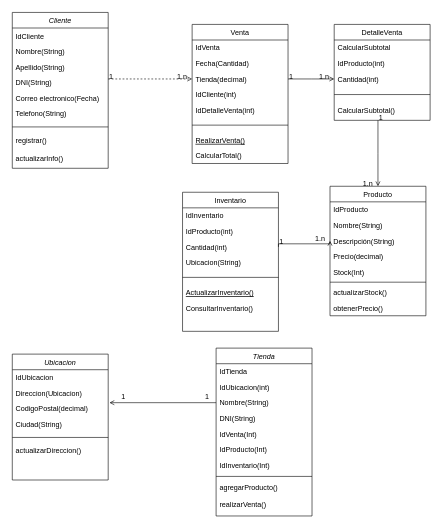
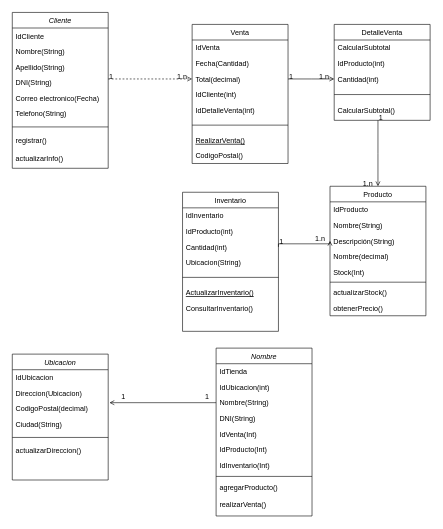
  <mxCell id="0" />
  <mxCell id="1" parent="0" />
  <mxCell id="2" value="Cliente" style="swimlane;fontStyle=2;align=center;verticalAlign=top;childLayout=stackLayout;horizontal=1;startSize=26;horizontalStack=0;resizeParent=1;resizeLast=0;collapsible=1;marginBottom=0;rounded=0;shadow=0;strokeWidth=1;" parent="1" vertex="1"><mxGeometry x="20" y="20" width="160" height="260" as="geometry"><mxRectangle x="230" y="140" width="160" height="26" as="alternateBounds" /></mxGeometry></mxCell>
  <mxCell id="3" value="IdCliente" style="text;align=left;verticalAlign=top;spacingLeft=4;spacingRight=4;overflow=hidden;rotatable=0;points=[[0,0.5],[1,0.5]];portConstraint=eastwest;" parent="2" vertex="1"><mxGeometry y="26" width="160" height="26" as="geometry" /></mxCell>
  <mxCell id="4" value="Nombre(String)" style="text;align=left;verticalAlign=top;spacingLeft=4;spacingRight=4;overflow=hidden;rotatable=0;points=[[0,0.5],[1,0.5]];portConstraint=eastwest;rounded=0;shadow=0;html=0;" parent="2" vertex="1"><mxGeometry y="52" width="160" height="26" as="geometry" /></mxCell>
  <mxCell id="5" value="Apellido(String)" style="text;align=left;verticalAlign=top;spacingLeft=4;spacingRight=4;overflow=hidden;rotatable=0;points=[[0,0.5],[1,0.5]];portConstraint=eastwest;rounded=0;shadow=0;html=0;" parent="2" vertex="1"><mxGeometry y="78" width="160" height="26" as="geometry" /></mxCell>
  <mxCell id="6" value="DNI(String)" style="text;align=left;verticalAlign=top;spacingLeft=4;spacingRight=4;overflow=hidden;rotatable=0;points=[[0,0.5],[1,0.5]];portConstraint=eastwest;rounded=0;shadow=0;html=0;" vertex="1" parent="2"><mxGeometry y="104" width="160" height="26" as="geometry" /></mxCell>
  <mxCell id="7" value="Correo electronico(Fecha)" style="text;align=left;verticalAlign=top;spacingLeft=4;spacingRight=4;overflow=hidden;rotatable=0;points=[[0,0.5],[1,0.5]];portConstraint=eastwest;rounded=0;shadow=0;html=0;" vertex="1" parent="2"><mxGeometry y="130" width="160" height="26" as="geometry" /></mxCell>
  <mxCell id="8" value="Telefono(String)" style="text;align=left;verticalAlign=top;spacingLeft=4;spacingRight=4;overflow=hidden;rotatable=0;points=[[0,0.5],[1,0.5]];portConstraint=eastwest;rounded=0;shadow=0;html=0;" vertex="1" parent="2"><mxGeometry y="156" width="160" height="26" as="geometry" /></mxCell>
  <mxCell id="9" value="" style="line;html=1;strokeWidth=1;align=left;verticalAlign=middle;spacingTop=-1;spacingLeft=3;spacingRight=3;rotatable=0;labelPosition=right;points=[];portConstraint=eastwest;" parent="2" vertex="1"><mxGeometry y="182" width="160" height="18" as="geometry" /></mxCell>
  <mxCell id="10" value="registrar()" style="text;align=left;verticalAlign=top;spacingLeft=4;spacingRight=4;overflow=hidden;rotatable=0;points=[[0,0.5],[1,0.5]];portConstraint=eastwest;" parent="2" vertex="1"><mxGeometry y="200" width="160" height="30" as="geometry" /></mxCell>
  <mxCell id="11" value="actualizarInfo()" style="text;align=left;verticalAlign=top;spacingLeft=4;spacingRight=4;overflow=hidden;rotatable=0;points=[[0,0.5],[1,0.5]];portConstraint=eastwest;" vertex="1" parent="2"><mxGeometry y="230" width="160" height="30" as="geometry" /></mxCell>
  <mxCell id="12" value="Venta" style="swimlane;fontStyle=0;align=center;verticalAlign=top;childLayout=stackLayout;horizontal=1;startSize=26;horizontalStack=0;resizeParent=1;resizeLast=0;collapsible=1;marginBottom=0;rounded=0;shadow=0;strokeWidth=1;" parent="1" vertex="1"><mxGeometry x="320" y="40" width="160" height="232" as="geometry"><mxRectangle x="130" y="380" width="160" height="26" as="alternateBounds" /></mxGeometry></mxCell>
  <mxCell id="13" value="IdVenta" style="text;align=left;verticalAlign=top;spacingLeft=4;spacingRight=4;overflow=hidden;rotatable=0;points=[[0,0.5],[1,0.5]];portConstraint=eastwest;" parent="12" vertex="1"><mxGeometry y="26" width="160" height="26" as="geometry" /></mxCell>
  <mxCell id="14" value="Fecha(Cantidad)" style="text;align=left;verticalAlign=top;spacingLeft=4;spacingRight=4;overflow=hidden;rotatable=0;points=[[0,0.5],[1,0.5]];portConstraint=eastwest;rounded=0;shadow=0;html=0;" parent="12" vertex="1"><mxGeometry y="52" width="160" height="26" as="geometry" /></mxCell>
- <mxCell id="15" value="Tienda(decimal)" style="text;align=left;verticalAlign=top;spacingLeft=4;spacingRight=4;overflow=hidden;rotatable=0;points=[[0,0.5],[1,0.5]];portConstraint=eastwest;rounded=0;shadow=0;html=0;" vertex="1" parent="12"><mxGeometry y="78" width="160" height="26" as="geometry" /></mxCell>
+ <mxCell id="15" value="Total(decimal)" style="text;align=left;verticalAlign=top;spacingLeft=4;spacingRight=4;overflow=hidden;rotatable=0;points=[[0,0.5],[1,0.5]];portConstraint=eastwest;rounded=0;shadow=0;html=0;" vertex="1" parent="12"><mxGeometry y="78" width="160" height="26" as="geometry" /></mxCell>
  <mxCell id="16" value="IdCliente(int)" style="text;align=left;verticalAlign=top;spacingLeft=4;spacingRight=4;overflow=hidden;rotatable=0;points=[[0,0.5],[1,0.5]];portConstraint=eastwest;rounded=0;shadow=0;html=0;" vertex="1" parent="12"><mxGeometry y="104" width="160" height="26" as="geometry" /></mxCell>
  <mxCell id="17" value="IdDetalleVenta(int)" style="text;align=left;verticalAlign=top;spacingLeft=4;spacingRight=4;overflow=hidden;rotatable=0;points=[[0,0.5],[1,0.5]];portConstraint=eastwest;rounded=0;shadow=0;html=0;" vertex="1" parent="12"><mxGeometry y="130" width="160" height="26" as="geometry" /></mxCell>
  <mxCell id="18" value="" style="line;html=1;strokeWidth=1;align=left;verticalAlign=middle;spacingTop=-1;spacingLeft=3;spacingRight=3;rotatable=0;labelPosition=right;points=[];portConstraint=eastwest;" parent="12" vertex="1"><mxGeometry y="156" width="160" height="24" as="geometry" /></mxCell>
  <mxCell id="19" value="RealizarVenta()" style="text;align=left;verticalAlign=top;spacingLeft=4;spacingRight=4;overflow=hidden;rotatable=0;points=[[0,0.5],[1,0.5]];portConstraint=eastwest;fontStyle=4" parent="12" vertex="1"><mxGeometry y="180" width="160" height="26" as="geometry" /></mxCell>
- <mxCell id="20" value="CalcularTotal()" style="text;align=left;verticalAlign=top;spacingLeft=4;spacingRight=4;overflow=hidden;rotatable=0;points=[[0,0.5],[1,0.5]];portConstraint=eastwest;" parent="12" vertex="1"><mxGeometry y="206" width="160" height="26" as="geometry" /></mxCell>
+ <mxCell id="20" value="CodigoPostal()" style="text;align=left;verticalAlign=top;spacingLeft=4;spacingRight=4;overflow=hidden;rotatable=0;points=[[0,0.5],[1,0.5]];portConstraint=eastwest;" parent="12" vertex="1"><mxGeometry y="206" width="160" height="26" as="geometry" /></mxCell>
  <mxCell id="21" value="DetalleVenta" style="swimlane;fontStyle=0;align=center;verticalAlign=top;childLayout=stackLayout;horizontal=1;startSize=26;horizontalStack=0;resizeParent=1;resizeLast=0;collapsible=1;marginBottom=0;rounded=0;shadow=0;strokeWidth=1;" parent="1" vertex="1"><mxGeometry x="557" y="40" width="160" height="160" as="geometry"><mxRectangle x="340" y="380" width="170" height="26" as="alternateBounds" /></mxGeometry></mxCell>
  <mxCell id="22" value="CalcularSubtotal" style="text;align=left;verticalAlign=top;spacingLeft=4;spacingRight=4;overflow=hidden;rotatable=0;points=[[0,0.5],[1,0.5]];portConstraint=eastwest;" parent="21" vertex="1"><mxGeometry y="26" width="160" height="26" as="geometry" /></mxCell>
  <mxCell id="23" value="IdProducto(int)" style="text;align=left;verticalAlign=top;spacingLeft=4;spacingRight=4;overflow=hidden;rotatable=0;points=[[0,0.5],[1,0.5]];portConstraint=eastwest;" vertex="1" parent="21"><mxGeometry y="52" width="160" height="26" as="geometry" /></mxCell>
  <mxCell id="24" value="Cantidad(int)" style="text;align=left;verticalAlign=top;spacingLeft=4;spacingRight=4;overflow=hidden;rotatable=0;points=[[0,0.5],[1,0.5]];portConstraint=eastwest;" vertex="1" parent="21"><mxGeometry y="78" width="160" height="26" as="geometry" /></mxCell>
  <mxCell id="25" value="" style="line;html=1;strokeWidth=1;align=left;verticalAlign=middle;spacingTop=-1;spacingLeft=3;spacingRight=3;rotatable=0;labelPosition=right;points=[];portConstraint=eastwest;" parent="21" vertex="1"><mxGeometry y="104" width="160" height="26" as="geometry" /></mxCell>
  <mxCell id="26" value="CalcularSubtotal()" style="text;align=left;verticalAlign=top;spacingLeft=4;spacingRight=4;overflow=hidden;rotatable=0;points=[[0,0.5],[1,0.5]];portConstraint=eastwest;" vertex="1" parent="21"><mxGeometry y="130" width="160" height="26" as="geometry" /></mxCell>
  <mxCell id="27" value="" style="endArrow=open;shadow=0;strokeWidth=1;rounded=0;curved=0;endFill=1;edgeStyle=elbowEdgeStyle;elbow=vertical;entryX=0;entryY=0.5;entryDx=0;entryDy=0;dashed=1;" parent="1" source="2" target="15" edge="1"><mxGeometry x="0.5" y="41" relative="1" as="geometry"><mxPoint x="270" y="102" as="sourcePoint" /><mxPoint x="430" y="102" as="targetPoint" /><mxPoint x="-40" y="32" as="offset" /></mxGeometry></mxCell>
  <mxCell id="28" value="1" style="resizable=0;align=left;verticalAlign=bottom;labelBackgroundColor=none;fontSize=12;" parent="27" connectable="0" vertex="1"><mxGeometry x="-1" relative="1" as="geometry"><mxPoint y="4" as="offset" /></mxGeometry></mxCell>
  <mxCell id="29" value="1.n" style="resizable=0;align=right;verticalAlign=bottom;labelBackgroundColor=none;fontSize=12;" parent="27" connectable="0" vertex="1"><mxGeometry x="1" relative="1" as="geometry"><mxPoint x="-7" y="4" as="offset" /></mxGeometry></mxCell>
  <mxCell id="30" value="Inventario" style="swimlane;fontStyle=0;align=center;verticalAlign=top;childLayout=stackLayout;horizontal=1;startSize=26;horizontalStack=0;resizeParent=1;resizeLast=0;collapsible=1;marginBottom=0;rounded=0;shadow=0;strokeWidth=1;" vertex="1" parent="1"><mxGeometry x="304" y="320" width="160" height="232" as="geometry"><mxRectangle x="130" y="380" width="160" height="26" as="alternateBounds" /></mxGeometry></mxCell>
  <mxCell id="31" value="IdInventario" style="text;align=left;verticalAlign=top;spacingLeft=4;spacingRight=4;overflow=hidden;rotatable=0;points=[[0,0.5],[1,0.5]];portConstraint=eastwest;" vertex="1" parent="30"><mxGeometry y="26" width="160" height="26" as="geometry" /></mxCell>
  <mxCell id="32" value="IdProducto(int)" style="text;align=left;verticalAlign=top;spacingLeft=4;spacingRight=4;overflow=hidden;rotatable=0;points=[[0,0.5],[1,0.5]];portConstraint=eastwest;rounded=0;shadow=0;html=0;" vertex="1" parent="30"><mxGeometry y="52" width="160" height="26" as="geometry" /></mxCell>
  <mxCell id="33" value="Cantidad(int)" style="text;align=left;verticalAlign=top;spacingLeft=4;spacingRight=4;overflow=hidden;rotatable=0;points=[[0,0.5],[1,0.5]];portConstraint=eastwest;rounded=0;shadow=0;html=0;" vertex="1" parent="30"><mxGeometry y="78" width="160" height="26" as="geometry" /></mxCell>
  <mxCell id="34" value="Ubicacion(String)" style="text;align=left;verticalAlign=top;spacingLeft=4;spacingRight=4;overflow=hidden;rotatable=0;points=[[0,0.5],[1,0.5]];portConstraint=eastwest;rounded=0;shadow=0;html=0;" vertex="1" parent="30"><mxGeometry y="104" width="160" height="26" as="geometry" /></mxCell>
  <mxCell id="35" value="" style="line;html=1;strokeWidth=1;align=left;verticalAlign=middle;spacingTop=-1;spacingLeft=3;spacingRight=3;rotatable=0;labelPosition=right;points=[];portConstraint=eastwest;" vertex="1" parent="30"><mxGeometry y="130" width="160" height="24" as="geometry" /></mxCell>
  <mxCell id="36" value="ActualizarInventario()" style="text;align=left;verticalAlign=top;spacingLeft=4;spacingRight=4;overflow=hidden;rotatable=0;points=[[0,0.5],[1,0.5]];portConstraint=eastwest;fontStyle=4" vertex="1" parent="30"><mxGeometry y="154" width="160" height="26" as="geometry" /></mxCell>
  <mxCell id="37" value="ConsultarInventario()" style="text;align=left;verticalAlign=top;spacingLeft=4;spacingRight=4;overflow=hidden;rotatable=0;points=[[0,0.5],[1,0.5]];portConstraint=eastwest;" vertex="1" parent="30"><mxGeometry y="180" width="160" height="26" as="geometry" /></mxCell>
  <mxCell id="38" value="Producto" style="swimlane;fontStyle=0;align=center;verticalAlign=top;childLayout=stackLayout;horizontal=1;startSize=26;horizontalStack=0;resizeParent=1;resizeLast=0;collapsible=1;marginBottom=0;rounded=0;shadow=0;strokeWidth=1;" vertex="1" parent="1"><mxGeometry x="550" y="310" width="160" height="216" as="geometry"><mxRectangle x="550" y="140" width="160" height="26" as="alternateBounds" /></mxGeometry></mxCell>
  <mxCell id="39" value="IdProducto" style="text;align=left;verticalAlign=top;spacingLeft=4;spacingRight=4;overflow=hidden;rotatable=0;points=[[0,0.5],[1,0.5]];portConstraint=eastwest;" vertex="1" parent="38"><mxGeometry y="26" width="160" height="26" as="geometry" /></mxCell>
  <mxCell id="40" value="Nombre(String)" style="text;align=left;verticalAlign=top;spacingLeft=4;spacingRight=4;overflow=hidden;rotatable=0;points=[[0,0.5],[1,0.5]];portConstraint=eastwest;rounded=0;shadow=0;html=0;" vertex="1" parent="38"><mxGeometry y="52" width="160" height="26" as="geometry" /></mxCell>
  <mxCell id="41" value="Descripción(String)" style="text;align=left;verticalAlign=top;spacingLeft=4;spacingRight=4;overflow=hidden;rotatable=0;points=[[0,0.5],[1,0.5]];portConstraint=eastwest;rounded=0;shadow=0;html=0;" vertex="1" parent="38"><mxGeometry y="78" width="160" height="26" as="geometry" /></mxCell>
- <mxCell id="42" value="Precio(decimal)" style="text;align=left;verticalAlign=top;spacingLeft=4;spacingRight=4;overflow=hidden;rotatable=0;points=[[0,0.5],[1,0.5]];portConstraint=eastwest;rounded=0;shadow=0;html=0;" vertex="1" parent="38"><mxGeometry y="104" width="160" height="26" as="geometry" /></mxCell>
+ <mxCell id="42" value="Nombre(decimal)" style="text;align=left;verticalAlign=top;spacingLeft=4;spacingRight=4;overflow=hidden;rotatable=0;points=[[0,0.5],[1,0.5]];portConstraint=eastwest;rounded=0;shadow=0;html=0;" vertex="1" parent="38"><mxGeometry y="104" width="160" height="26" as="geometry" /></mxCell>
  <mxCell id="43" value="Stock(Int)" style="text;align=left;verticalAlign=top;spacingLeft=4;spacingRight=4;overflow=hidden;rotatable=0;points=[[0,0.5],[1,0.5]];portConstraint=eastwest;rounded=0;shadow=0;html=0;" vertex="1" parent="38"><mxGeometry y="130" width="160" height="26" as="geometry" /></mxCell>
  <mxCell id="44" value="" style="line;html=1;strokeWidth=1;align=left;verticalAlign=middle;spacingTop=-1;spacingLeft=3;spacingRight=3;rotatable=0;labelPosition=right;points=[];portConstraint=eastwest;" vertex="1" parent="38"><mxGeometry y="156" width="160" height="8" as="geometry" /></mxCell>
  <mxCell id="45" value="actualizarStock()" style="text;align=left;verticalAlign=top;spacingLeft=4;spacingRight=4;overflow=hidden;rotatable=0;points=[[0,0.5],[1,0.5]];portConstraint=eastwest;" vertex="1" parent="38"><mxGeometry y="164" width="160" height="26" as="geometry" /></mxCell>
  <mxCell id="46" value="obtenerPrecio()" style="text;align=left;verticalAlign=top;spacingLeft=4;spacingRight=4;overflow=hidden;rotatable=0;points=[[0,0.5],[1,0.5]];portConstraint=eastwest;" vertex="1" parent="38"><mxGeometry y="190" width="160" height="26" as="geometry" /></mxCell>
  <mxCell id="47" value="" style="endArrow=open;shadow=0;strokeWidth=1;rounded=0;curved=0;endFill=1;edgeStyle=elbowEdgeStyle;elbow=vertical;entryX=0;entryY=0.5;entryDx=0;entryDy=0;exitX=1;exitY=0.5;exitDx=0;exitDy=0;" edge="1" parent="1" source="15" target="24"><mxGeometry x="0.5" y="41" relative="1" as="geometry"><mxPoint x="500" y="240" as="sourcePoint" /><mxPoint x="640" y="240" as="targetPoint" /><mxPoint x="-40" y="32" as="offset" /></mxGeometry></mxCell>
  <mxCell id="48" value="1" style="resizable=0;align=left;verticalAlign=bottom;labelBackgroundColor=none;fontSize=12;" connectable="0" vertex="1" parent="47"><mxGeometry x="-1" relative="1" as="geometry"><mxPoint y="4" as="offset" /></mxGeometry></mxCell>
  <mxCell id="49" value="1.n" style="resizable=0;align=right;verticalAlign=bottom;labelBackgroundColor=none;fontSize=12;" connectable="0" vertex="1" parent="47"><mxGeometry x="1" relative="1" as="geometry"><mxPoint x="-7" y="4" as="offset" /></mxGeometry></mxCell>
  <mxCell id="50" value="" style="endArrow=open;shadow=0;strokeWidth=1;rounded=0;curved=0;endFill=1;edgeStyle=elbowEdgeStyle;elbow=vertical;entryX=0.5;entryY=0;entryDx=0;entryDy=0;" edge="1" parent="1" target="38"><mxGeometry x="0.5" y="41" relative="1" as="geometry"><mxPoint x="630" y="200" as="sourcePoint" /><mxPoint x="567" y="141" as="targetPoint" /><mxPoint x="-40" y="32" as="offset" /></mxGeometry></mxCell>
  <mxCell id="51" value="1" style="resizable=0;align=left;verticalAlign=bottom;labelBackgroundColor=none;fontSize=12;" connectable="0" vertex="1" parent="50"><mxGeometry x="-1" relative="1" as="geometry"><mxPoint y="4" as="offset" /></mxGeometry></mxCell>
  <mxCell id="52" value="1.n" style="resizable=0;align=right;verticalAlign=bottom;labelBackgroundColor=none;fontSize=12;" connectable="0" vertex="1" parent="50"><mxGeometry x="1" relative="1" as="geometry"><mxPoint x="-7" y="4" as="offset" /></mxGeometry></mxCell>
  <mxCell id="53" value="" style="endArrow=open;shadow=0;strokeWidth=1;rounded=0;curved=0;endFill=1;edgeStyle=elbowEdgeStyle;elbow=vertical;entryX=0;entryY=0.5;entryDx=0;entryDy=0;exitX=1;exitY=0.5;exitDx=0;exitDy=0;" edge="1" parent="1" source="33" target="41"><mxGeometry x="0.5" y="41" relative="1" as="geometry"><mxPoint x="400" y="360" as="sourcePoint" /><mxPoint x="400" y="470" as="targetPoint" /><mxPoint x="-40" y="32" as="offset" /></mxGeometry></mxCell>
  <mxCell id="54" value="1" style="resizable=0;align=left;verticalAlign=bottom;labelBackgroundColor=none;fontSize=12;" connectable="0" vertex="1" parent="53"><mxGeometry x="-1" relative="1" as="geometry"><mxPoint y="-1" as="offset" /></mxGeometry></mxCell>
  <mxCell id="55" value="1.n" style="resizable=0;align=right;verticalAlign=bottom;labelBackgroundColor=none;fontSize=12;" connectable="0" vertex="1" parent="53"><mxGeometry x="1" relative="1" as="geometry"><mxPoint x="-7" y="4" as="offset" /></mxGeometry></mxCell>
- <mxCell id="56" value="Tienda" style="swimlane;fontStyle=2;align=center;verticalAlign=top;childLayout=stackLayout;horizontal=1;startSize=26;horizontalStack=0;resizeParent=1;resizeLast=0;collapsible=1;marginBottom=0;rounded=0;shadow=0;strokeWidth=1;" vertex="1" parent="1"><mxGeometry x="360" y="580" width="160" height="280" as="geometry"><mxRectangle x="230" y="140" width="160" height="26" as="alternateBounds" /></mxGeometry></mxCell>
+ <mxCell id="56" value="Nombre" style="swimlane;fontStyle=2;align=center;verticalAlign=top;childLayout=stackLayout;horizontal=1;startSize=26;horizontalStack=0;resizeParent=1;resizeLast=0;collapsible=1;marginBottom=0;rounded=0;shadow=0;strokeWidth=1;" vertex="1" parent="1"><mxGeometry x="360" y="580" width="160" height="280" as="geometry"><mxRectangle x="230" y="140" width="160" height="26" as="alternateBounds" /></mxGeometry></mxCell>
  <mxCell id="57" value="IdTienda" style="text;align=left;verticalAlign=top;spacingLeft=4;spacingRight=4;overflow=hidden;rotatable=0;points=[[0,0.5],[1,0.5]];portConstraint=eastwest;" vertex="1" parent="56"><mxGeometry y="26" width="160" height="26" as="geometry" /></mxCell>
  <mxCell id="58" value="IdUbicacion(int)" style="text;align=left;verticalAlign=top;spacingLeft=4;spacingRight=4;overflow=hidden;rotatable=0;points=[[0,0.5],[1,0.5]];portConstraint=eastwest;rounded=0;shadow=0;html=0;" vertex="1" parent="56"><mxGeometry y="52" width="160" height="26" as="geometry" /></mxCell>
  <mxCell id="59" value="Nombre(String)" style="text;align=left;verticalAlign=top;spacingLeft=4;spacingRight=4;overflow=hidden;rotatable=0;points=[[0,0.5],[1,0.5]];portConstraint=eastwest;rounded=0;shadow=0;html=0;" vertex="1" parent="56"><mxGeometry y="78" width="160" height="26" as="geometry" /></mxCell>
  <mxCell id="60" value="DNI(String)" style="text;align=left;verticalAlign=top;spacingLeft=4;spacingRight=4;overflow=hidden;rotatable=0;points=[[0,0.5],[1,0.5]];portConstraint=eastwest;rounded=0;shadow=0;html=0;" vertex="1" parent="56"><mxGeometry y="104" width="160" height="26" as="geometry" /></mxCell>
  <mxCell id="61" value="IdVenta(Int)" style="text;align=left;verticalAlign=top;spacingLeft=4;spacingRight=4;overflow=hidden;rotatable=0;points=[[0,0.5],[1,0.5]];portConstraint=eastwest;rounded=0;shadow=0;html=0;" vertex="1" parent="56"><mxGeometry y="130" width="160" height="26" as="geometry" /></mxCell>
  <mxCell id="62" value="IdProducto(Int)" style="text;align=left;verticalAlign=top;spacingLeft=4;spacingRight=4;overflow=hidden;rotatable=0;points=[[0,0.5],[1,0.5]];portConstraint=eastwest;rounded=0;shadow=0;html=0;" vertex="1" parent="56"><mxGeometry y="156" width="160" height="26" as="geometry" /></mxCell>
  <mxCell id="63" value="IdInventario(Int)" style="text;align=left;verticalAlign=top;spacingLeft=4;spacingRight=4;overflow=hidden;rotatable=0;points=[[0,0.5],[1,0.5]];portConstraint=eastwest;rounded=0;shadow=0;html=0;" vertex="1" parent="56"><mxGeometry y="182" width="160" height="26" as="geometry" /></mxCell>
  <mxCell id="64" value="" style="line;html=1;strokeWidth=1;align=left;verticalAlign=middle;spacingTop=-1;spacingLeft=3;spacingRight=3;rotatable=0;labelPosition=right;points=[];portConstraint=eastwest;" vertex="1" parent="56"><mxGeometry y="208" width="160" height="12" as="geometry" /></mxCell>
  <mxCell id="65" value="agregarProducto()" style="text;align=left;verticalAlign=top;spacingLeft=4;spacingRight=4;overflow=hidden;rotatable=0;points=[[0,0.5],[1,0.5]];portConstraint=eastwest;" vertex="1" parent="56"><mxGeometry y="220" width="160" height="28" as="geometry" /></mxCell>
  <mxCell id="66" value="realizarVenta()" style="text;align=left;verticalAlign=top;spacingLeft=4;spacingRight=4;overflow=hidden;rotatable=0;points=[[0,0.5],[1,0.5]];portConstraint=eastwest;" vertex="1" parent="56"><mxGeometry y="248" width="160" height="30" as="geometry" /></mxCell>
  <mxCell id="67" value="Ubicacion" style="swimlane;fontStyle=2;align=center;verticalAlign=top;childLayout=stackLayout;horizontal=1;startSize=26;horizontalStack=0;resizeParent=1;resizeLast=0;collapsible=1;marginBottom=0;rounded=0;shadow=0;strokeWidth=1;" vertex="1" parent="1"><mxGeometry x="20" y="590" width="160" height="210" as="geometry"><mxRectangle x="230" y="140" width="160" height="26" as="alternateBounds" /></mxGeometry></mxCell>
  <mxCell id="68" value="IdUbicacion" style="text;align=left;verticalAlign=top;spacingLeft=4;spacingRight=4;overflow=hidden;rotatable=0;points=[[0,0.5],[1,0.5]];portConstraint=eastwest;" vertex="1" parent="67"><mxGeometry y="26" width="160" height="26" as="geometry" /></mxCell>
  <mxCell id="69" value="Direccion(Ubicacion)" style="text;align=left;verticalAlign=top;spacingLeft=4;spacingRight=4;overflow=hidden;rotatable=0;points=[[0,0.5],[1,0.5]];portConstraint=eastwest;rounded=0;shadow=0;html=0;" vertex="1" parent="67"><mxGeometry y="52" width="160" height="26" as="geometry" /></mxCell>
  <mxCell id="70" value="CodigoPostal(decimal)" style="text;align=left;verticalAlign=top;spacingLeft=4;spacingRight=4;overflow=hidden;rotatable=0;points=[[0,0.5],[1,0.5]];portConstraint=eastwest;rounded=0;shadow=0;html=0;" vertex="1" parent="67"><mxGeometry y="78" width="160" height="26" as="geometry" /></mxCell>
  <mxCell id="71" value="Ciudad(String)" style="text;align=left;verticalAlign=top;spacingLeft=4;spacingRight=4;overflow=hidden;rotatable=0;points=[[0,0.5],[1,0.5]];portConstraint=eastwest;rounded=0;shadow=0;html=0;" vertex="1" parent="67"><mxGeometry y="104" width="160" height="26" as="geometry" /></mxCell>
  <mxCell id="72" value="" style="line;html=1;strokeWidth=1;align=left;verticalAlign=middle;spacingTop=-1;spacingLeft=3;spacingRight=3;rotatable=0;labelPosition=right;points=[];portConstraint=eastwest;" vertex="1" parent="67"><mxGeometry y="130" width="160" height="18" as="geometry" /></mxCell>
  <mxCell id="73" value="actualizarDireccion()" style="text;align=left;verticalAlign=top;spacingLeft=4;spacingRight=4;overflow=hidden;rotatable=0;points=[[0,0.5],[1,0.5]];portConstraint=eastwest;" vertex="1" parent="67"><mxGeometry y="148" width="160" height="30" as="geometry" /></mxCell>
  <mxCell id="74" value="" style="resizable=0;align=left;verticalAlign=bottom;labelBackgroundColor=none;fontSize=12;" connectable="0" vertex="1" parent="1"><mxGeometry x="180" y="705" as="geometry" /></mxCell>
  <mxCell id="75" value="" style="endArrow=open;shadow=0;strokeWidth=1;rounded=0;curved=0;endFill=1;edgeStyle=elbowEdgeStyle;elbow=vertical;entryX=1.013;entryY=0.115;entryDx=0;entryDy=0;entryPerimeter=0;" edge="1" parent="1" target="70"><mxGeometry x="0.5" y="41" relative="1" as="geometry"><mxPoint x="360" y="671" as="sourcePoint" /><mxPoint x="286" y="510" as="targetPoint" /><mxPoint x="-40" y="32" as="offset" /><Array as="points"><mxPoint x="410" y="671" /></Array></mxGeometry></mxCell>
  <mxCell id="76" value="1" style="resizable=0;align=left;verticalAlign=bottom;labelBackgroundColor=none;fontSize=12;" connectable="0" vertex="1" parent="75"><mxGeometry x="-1" relative="1" as="geometry"><mxPoint x="-20" y="-1" as="offset" /></mxGeometry></mxCell>
  <mxCell id="77" value="1" style="resizable=0;align=right;verticalAlign=bottom;labelBackgroundColor=none;fontSize=12;" connectable="0" vertex="1" parent="75"><mxGeometry x="1" relative="1" as="geometry"><mxPoint x="28" y="-1" as="offset" /></mxGeometry></mxCell>
